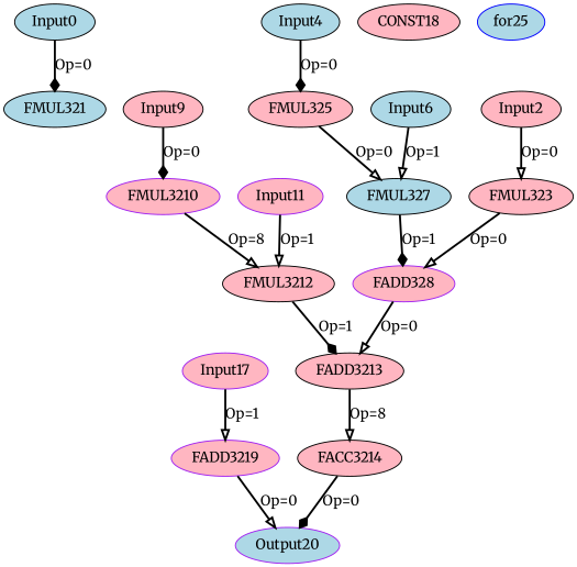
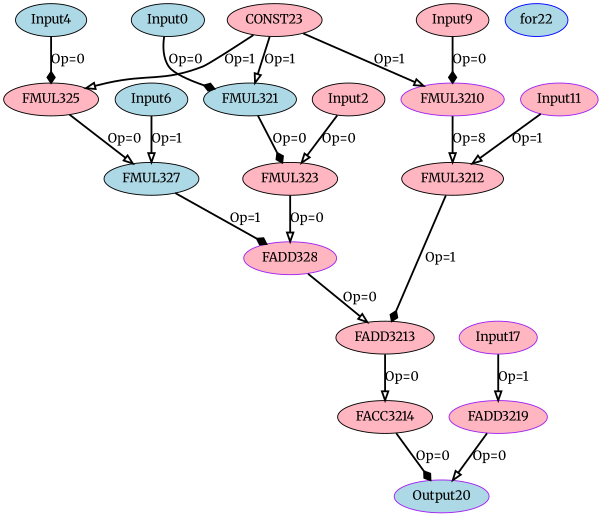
  digraph {
    fontname=Merriweather
    node [color=black fillcolor=lightpink fontname=Merriweather opcode=Input style=filled]
    edge [arrowhead=onormal color=black fontname=Merriweather operand=0 style=bold]
    Input0 [fillcolor=lightblue offset="0,0" pattern="12,10,-108,25" ref_name=kernel_gemm_1_1]
    FMUL321 [fillcolor=lightblue opcode=FMUL32]
    FMUL323 [opcode=FMUL32]
    FADD328 [color=purple opcode=FADD32]
    Input2 [offset="0,0" pattern="300,10,-2696,25" ref_name=kernel_gemm_1_2]
    FADD3213 [opcode=FADD32]
    Input4 [fillcolor=lightblue offset="0,4" pattern="12,10,-108,25" ref_name=kernel_gemm_1_1]
    FMUL325 [opcode=FMUL32]
    FMUL327 [fillcolor=lightblue opcode=FMUL32]
    Input6 [fillcolor=lightblue offset="0,100" pattern="300,10,-2696,25" ref_name=kernel_gemm_1_2]
    FACC3214 [acc_first=1 acc_params="0,10,1,25" opcode=FACC32]
    Input9 [offset="0,8" pattern="12,10,-108,25" ref_name=kernel_gemm_1_1]
    FMUL3210 [color=purple opcode=FMUL32]
    FMUL3212 [opcode=FMUL32]
    Input11 [color=purple offset="0,200" pattern="300,10,-2696,25" ref_name=kernel_gemm_1_2]
    Output20 [color=purple fillcolor=lightblue offset="0,0" opcode=Output pattern="0,10,4,25" ref_name=kernel_gemm_1_3]
    FADD3219 [color=purple opcode=FADD32]
    Input17 [color=purple offset="0,0" pattern="0,10,4,25" ref_name=kernel_gemm_1_0]
-   CONST18 [opcode=CONST value="0x00000000"]
-   for22 [color=blue fillcolor=lightblue opcode=for label=for25]
+   for22 [color=blue fillcolor=lightblue opcode=for]
+   CONST23 [opcode=CONST value="0x3FC00000"]
    Input0 -> FMUL321 [arrowhead=diamond label="Op=0"]
+   FMUL321 -> FMUL323 [arrowhead=diamond label="Op=0"]
    FMUL323 -> FADD328 [label="Op=0"]
    FADD328 -> FADD3213 [label="Op=0"]
    Input2 -> FMUL323 [label="Op=0" operand=1]
-   FADD3213 -> FACC3214 [label="Op=8"]
+   FADD3213 -> FACC3214 [label="Op=0"]
    Input4 -> FMUL325 [arrowhead=diamond label="Op=0"]
    FMUL325 -> FMUL327 [label="Op=0"]
    FMUL327 -> FADD328 [arrowhead=diamond label="Op=1" operand=1]
    Input6 -> FMUL327 [label="Op=1" operand=1]
    FACC3214 -> Output20 [arrowhead=diamond label="Op=0"]
    Input9 -> FMUL3210 [arrowhead=diamond label="Op=0"]
    FMUL3210 -> FMUL3212 [label="Op=8"]
    FMUL3212 -> FADD3213 [arrowhead=diamond label="Op=1" operand=1]
    Input11 -> FMUL3212 [label="Op=1" operand=1]
    FADD3219 -> Output20 [label="Op=0"]
    Input17 -> FADD3219 [label="Op=1" operand=1]
+   CONST23 -> FMUL321 [label="Op=1" operand=1]
+   CONST23 -> FMUL325 [label="Op=1" operand=1]
+   CONST23 -> FMUL3210 [label="Op=1" operand=1]
  }
